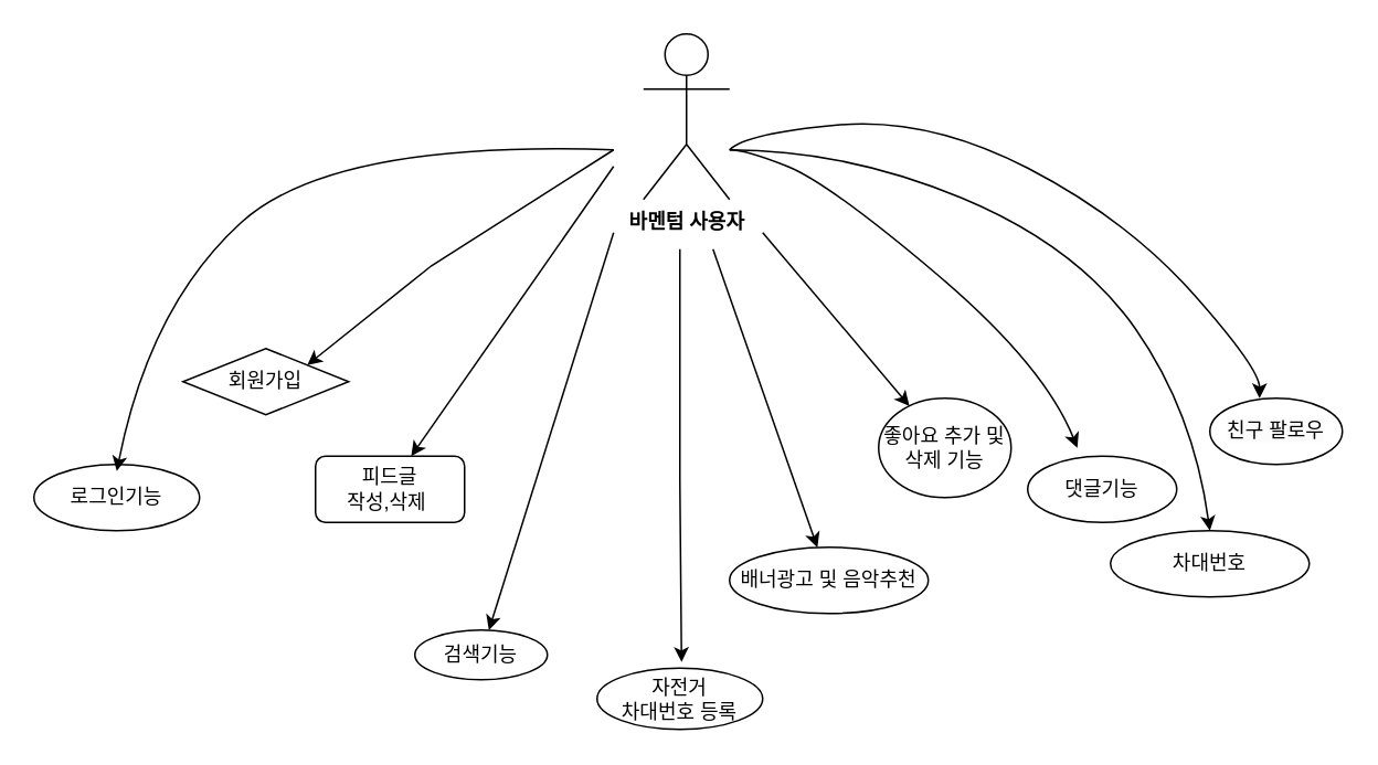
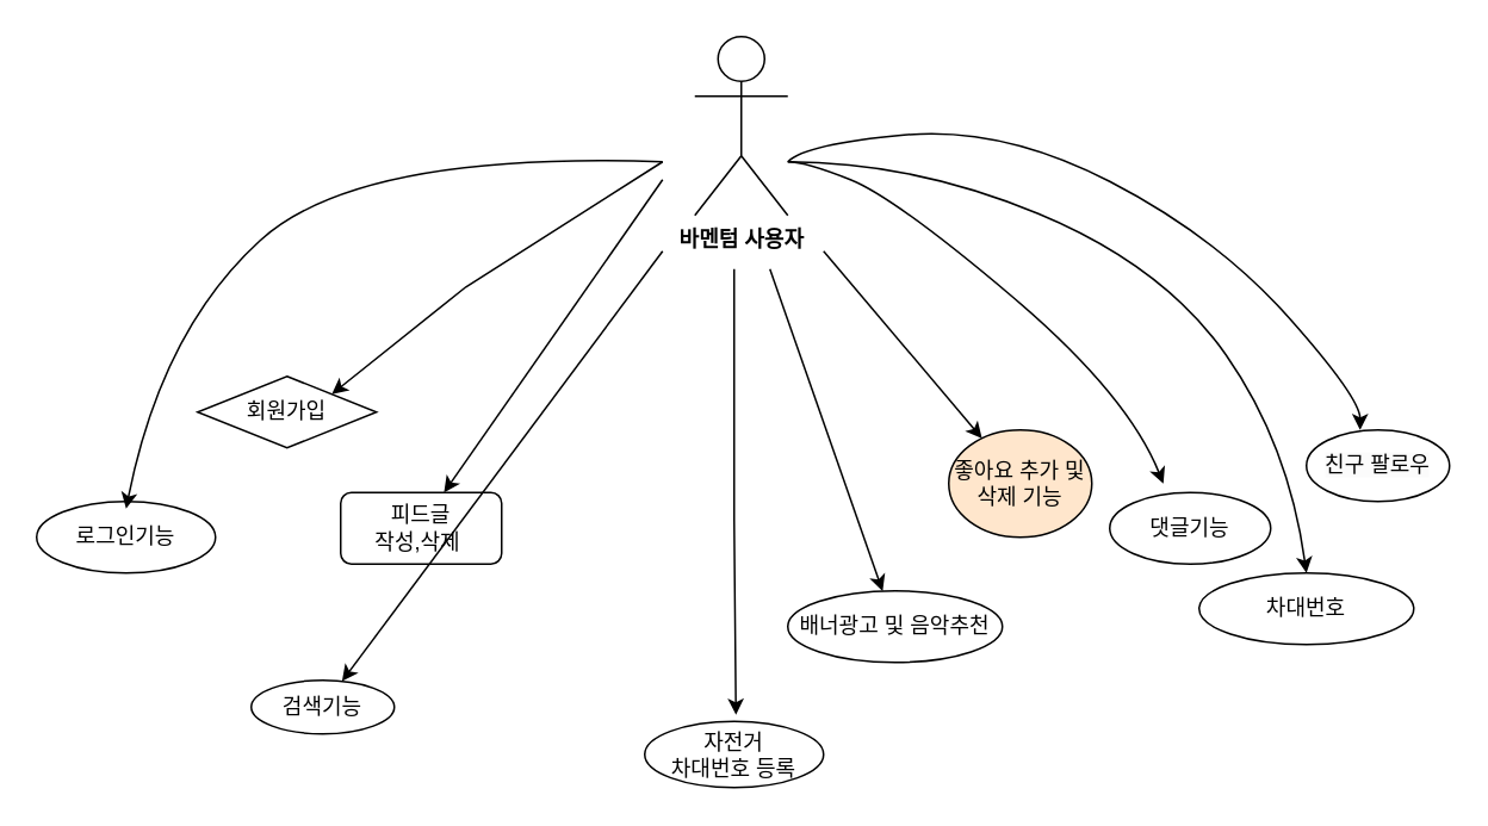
  <mxCell id="0" />
  <mxCell id="1" parent="0" />
  <mxCell id="2" value="&lt;b&gt;바멘텀 사용자&lt;/b&gt;" style="shape=umlActor;verticalLabelPosition=bottom;verticalAlign=top;html=1;outlineConnect=0;" vertex="1" parent="1"><mxGeometry x="388" y="20" width="52" height="100" as="geometry" /></mxCell>
  <mxCell id="3" value="피드글 &lt;br&gt;작성,삭제&amp;nbsp;" style="whiteSpace=wrap;html=1;rounded=1;" vertex="1" parent="1"><mxGeometry x="190" y="275" width="90" height="40" as="geometry" /></mxCell>
- <mxCell id="4" value="검색기능" style="ellipse;whiteSpace=wrap;html=1;" vertex="1" parent="1"><mxGeometry x="250" y="380" width="80" height="30" as="geometry" /></mxCell>
+ <mxCell id="4" value="검색기능" style="ellipse;whiteSpace=wrap;html=1;" vertex="1" parent="1"><mxGeometry x="140" y="380" width="80" height="30" as="geometry" /></mxCell>
  <mxCell id="5" value="자전거 &lt;br&gt;차대번호 등록" style="ellipse;whiteSpace=wrap;html=1;" vertex="1" parent="1"><mxGeometry x="360" y="403" width="100" height="37" as="geometry" /></mxCell>
  <mxCell id="6" value="배너광고 및 음악추천" style="ellipse;whiteSpace=wrap;html=1;" vertex="1" parent="1"><mxGeometry x="440" y="330" width="120" height="40" as="geometry" /></mxCell>
  <mxCell id="7" value="로그인기능" style="ellipse;whiteSpace=wrap;html=1;" vertex="1" parent="1"><mxGeometry x="20" y="280" width="100" height="40" as="geometry" /></mxCell>
- <mxCell id="8" value="좋아요 추가 및 삭제 기능" style="ellipse;whiteSpace=wrap;html=1;" vertex="1" parent="1"><mxGeometry x="530" y="240" width="80" height="60" as="geometry" /></mxCell>
+ <mxCell id="8" value="좋아요 추가 및 삭제 기능" style="ellipse;whiteSpace=wrap;html=1;fillColor=#ffe6cc;" vertex="1" parent="1"><mxGeometry x="530" y="240" width="80" height="60" as="geometry" /></mxCell>
  <mxCell id="9" value="&lt;span style=&quot;color: rgb(0, 0, 0); font-family: Helvetica; font-size: 12px; font-style: normal; font-variant-ligatures: normal; font-variant-caps: normal; font-weight: 400; letter-spacing: normal; orphans: 2; text-align: center; text-indent: 0px; text-transform: none; widows: 2; word-spacing: 0px; -webkit-text-stroke-width: 0px; background-color: rgb(251, 251, 251); text-decoration-thickness: initial; text-decoration-style: initial; text-decoration-color: initial; float: none; display: inline !important;&quot;&gt;친구 팔로우&lt;/span&gt;" style="ellipse;whiteSpace=wrap;html=1;" vertex="1" parent="1"><mxGeometry x="730" y="240" width="80" height="40" as="geometry" /></mxCell>
  <mxCell id="10" value="" style="endArrow=classic;html=1;rounded=0;entryX=0.45;entryY=-0.1;entryDx=0;entryDy=0;entryPerimeter=0;" edge="1" parent="1"><mxGeometry width="50" height="50" relative="1" as="geometry"><mxPoint x="410" y="150" as="sourcePoint" /><mxPoint x="411" y="399.3" as="targetPoint" /><Array as="points"><mxPoint x="410" y="290" /></Array></mxGeometry></mxCell>
  <mxCell id="11" value="" style="endArrow=classic;html=1;rounded=0;" edge="1" parent="1" target="6"><mxGeometry width="50" height="50" relative="1" as="geometry"><mxPoint x="430" y="150" as="sourcePoint" /><mxPoint x="440" y="270" as="targetPoint" /></mxGeometry></mxCell>
  <mxCell id="12" value="" style="endArrow=classic;html=1;rounded=0;" edge="1" parent="1" target="8"><mxGeometry width="50" height="50" relative="1" as="geometry"><mxPoint x="460" y="140" as="sourcePoint" /><mxPoint x="440" y="270" as="targetPoint" /></mxGeometry></mxCell>
  <mxCell id="13" value="" style="endArrow=classic;html=1;rounded=0;" edge="1" parent="1" target="4"><mxGeometry width="50" height="50" relative="1" as="geometry"><mxPoint x="370" y="140" as="sourcePoint" /><mxPoint x="460" y="270" as="targetPoint" /></mxGeometry></mxCell>
  <mxCell id="14" value="" style="endArrow=classic;html=1;rounded=0;entryX=0.642;entryY=0;entryDx=0;entryDy=0;entryPerimeter=0;" edge="1" parent="1" target="3"><mxGeometry width="50" height="50" relative="1" as="geometry"><mxPoint x="370" y="100" as="sourcePoint" /><mxPoint x="460" y="270" as="targetPoint" /><Array as="points" /></mxGeometry></mxCell>
  <mxCell id="15" value="" style="curved=1;endArrow=classic;html=1;rounded=0;" edge="1" parent="1"><mxGeometry width="50" height="50" relative="1" as="geometry"><mxPoint x="370" y="90" as="sourcePoint" /><mxPoint x="70" y="284" as="targetPoint" /><Array as="points"><mxPoint x="200" y="84" /><mxPoint x="90" y="184" /></Array></mxGeometry></mxCell>
  <mxCell id="16" value="차대번호" style="ellipse;whiteSpace=wrap;html=1;" vertex="1" parent="1"><mxGeometry x="670" y="320" width="120" height="40" as="geometry" /></mxCell>
  <mxCell id="17" value="" style="curved=1;endArrow=classic;html=1;rounded=0;entryX=0.5;entryY=0;entryDx=0;entryDy=0;" edge="1" parent="1" target="16"><mxGeometry width="50" height="50" relative="1" as="geometry"><mxPoint x="440" y="90" as="sourcePoint" /><mxPoint x="703" y="360" as="targetPoint" /><Array as="points"><mxPoint x="510" y="90" /><mxPoint x="650" y="148" /><mxPoint x="720" y="248" /></Array></mxGeometry></mxCell>
  <mxCell id="18" value="" style="curved=1;endArrow=classic;html=1;rounded=0;" edge="1" parent="1"><mxGeometry width="50" height="50" relative="1" as="geometry"><mxPoint x="440" y="90" as="sourcePoint" /><mxPoint x="760" y="240" as="targetPoint" /><Array as="points"><mxPoint x="440" y="90" /><mxPoint x="450" y="80" /><mxPoint x="560" y="70" /><mxPoint x="680" y="132" /><mxPoint x="760" y="222" /></Array></mxGeometry></mxCell>
  <mxCell id="19" value="댓글기능" style="ellipse;whiteSpace=wrap;html=1;" vertex="1" parent="1"><mxGeometry x="620" y="275" width="90" height="40" as="geometry" /></mxCell>
  <mxCell id="20" value="" style="curved=1;endArrow=classic;html=1;rounded=0;" edge="1" parent="1"><mxGeometry width="50" height="50" relative="1" as="geometry"><mxPoint x="440" y="90" as="sourcePoint" /><mxPoint x="650" y="270" as="targetPoint" /><Array as="points"><mxPoint x="450" y="90" /><mxPoint x="500" y="110" /><mxPoint x="630" y="220" /></Array></mxGeometry></mxCell>
  <mxCell id="21" value="회원가입" style="rhombus;whiteSpace=wrap;html=1;" vertex="1" parent="1"><mxGeometry x="110" y="210" width="100" height="40" as="geometry" /></mxCell>
  <mxCell id="22" value="" style="endArrow=classic;html=1;rounded=0;entryX=1;entryY=0;entryDx=0;entryDy=0;" edge="1" parent="1" target="21"><mxGeometry width="50" height="50" relative="1" as="geometry"><mxPoint x="370" y="90" as="sourcePoint" /><mxPoint x="221.78" y="160" as="targetPoint" /><Array as="points"><mxPoint x="260" y="160" /></Array></mxGeometry></mxCell>
